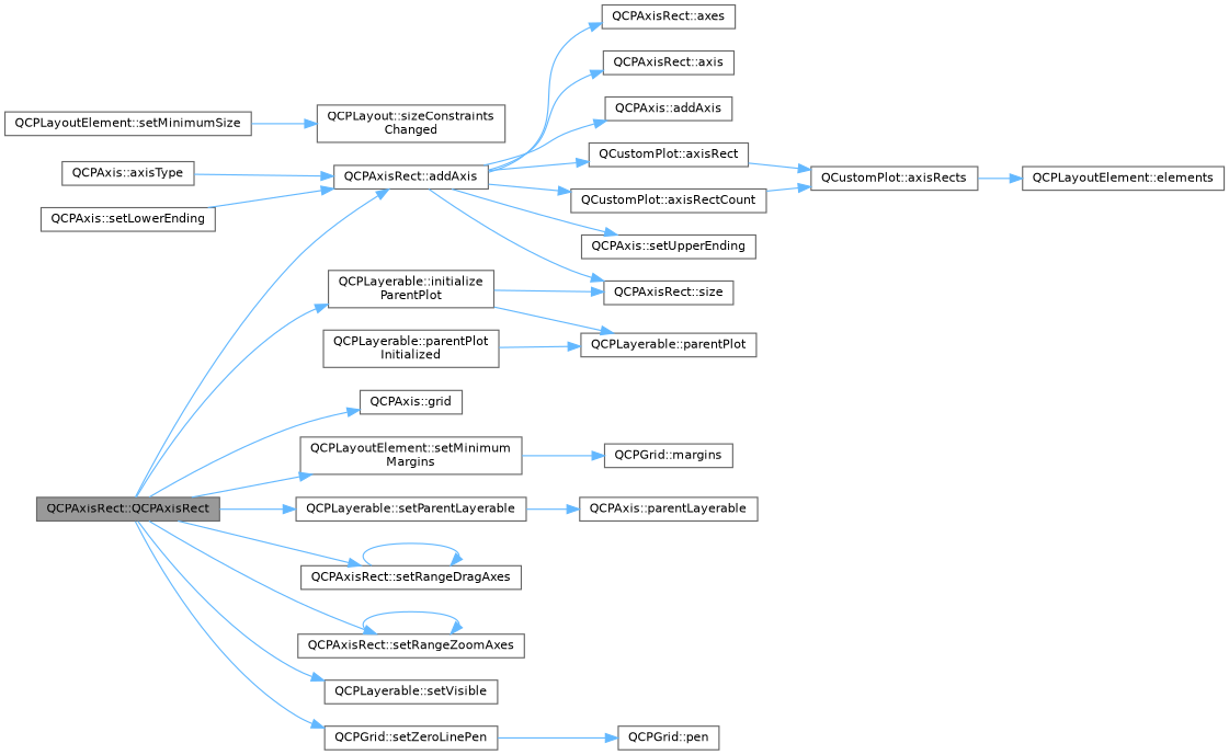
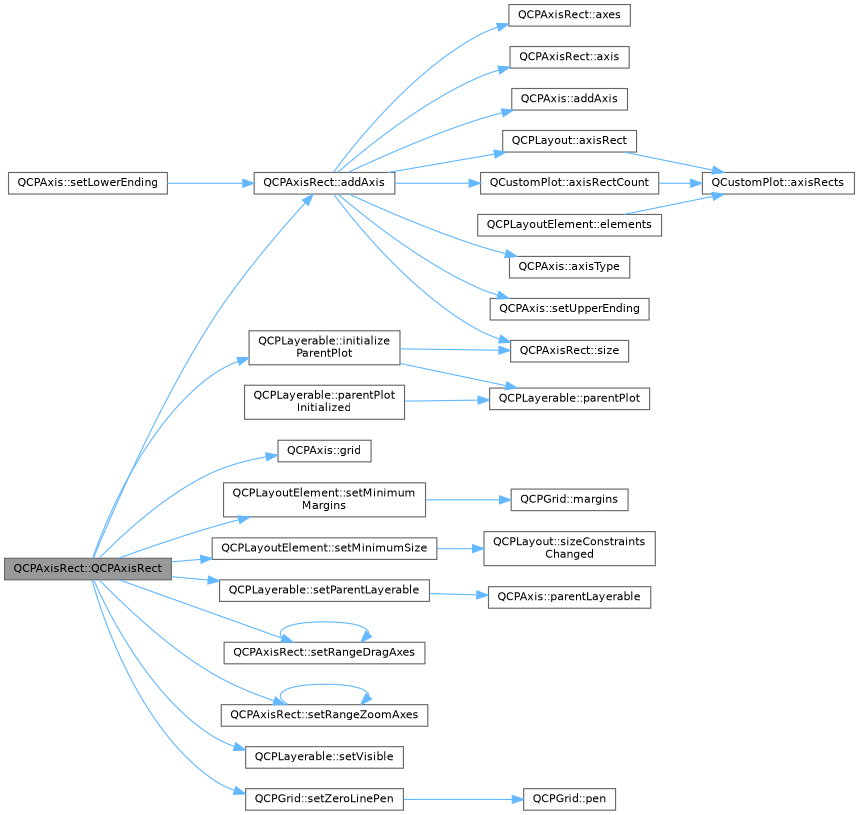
  digraph {
    rankdir=LR
    node [color=grey40 fillcolor=white fontname=Helvetica fontsize=10 shape=box style=filled]
    edge [color=steelblue1 fontname=Helvetica fontsize=10 labelfontname=Helvetica labelfontsize=10 style=solid]
    n1 [color=gray40 fillcolor=grey60 fontcolor=black height=0.2 label="QCPAxisRect::QCPAxisRect" width=0.4]
    n2 [height=0.2 label="QCPAxisRect::addAxis" width=0.4]
    n3 [height=0.2 label="QCPAxis::grid" width=0.4]
    n4 [height=0.2 label="QCPLayerable::initialize\lParentPlot" width=0.4]
    n5 [height=0.2 label="QCPLayoutElement::setMinimum\lMargins" width=0.4]
    n6 [height=0.2 label="QCPLayoutElement::setMinimumSize" width=0.4]
    n7 [height=0.2 label="QCPLayerable::setParentLayerable" width=0.4]
    n8 [height=0.2 label="QCPAxisRect::setRangeDragAxes" width=0.4]
    n9 [height=0.2 label="QCPAxisRect::setRangeZoomAxes" width=0.4]
    n10 [height=0.2 label="QCPLayerable::setVisible" width=0.4]
    n11 [height=0.2 label="QCPGrid::setZeroLinePen" width=0.4]
    n12 [height=0.2 label="QCPAxisRect::axes" width=0.4]
    n13 [height=0.2 label="QCPAxisRect::axis" width=0.4]
    n14 [height=0.2 label="QCPAxis::addAxis" width=0.4]
-   n15 [height=0.2 label="QCustomPlot::axisRect" width=0.4]
+   n15 [height=0.2 label="QCPLayout::axisRect" width=0.4]
    n16 [height=0.2 label="QCustomPlot::axisRectCount" width=0.4]
    n17 [height=0.2 label="QCPAxis::axisType" width=0.4]
    n18 [height=0.2 label="QCPAxis::setUpperEnding" width=0.4]
    n19 [height=0.2 label="QCPAxisRect::size" width=0.4]
    n20 [height=0.2 label="QCPLayerable::parentPlot" width=0.4]
    n21 [height=0.2 label="QCPGrid::margins" width=0.4]
    n22 [height=0.2 label="QCPLayout::sizeConstraints\lChanged" width=0.4]
    n23 [height=0.2 label="QCPAxis::parentLayerable" width=0.4]
    n24 [height=0.2 label="QCPGrid::pen" width=0.4]
    n25 [height=0.2 label="QCustomPlot::axisRects" width=0.4]
    n26 [height=0.2 label="QCPAxis::setLowerEnding" width=0.4]
    n27 [height=0.2 label="QCPLayoutElement::elements" width=0.4]
    n28 [height=0.2 label="QCPLayerable::parentPlot\lInitialized" width=0.4]
    n1 -> n2
    n1 -> n3
    n1 -> n4
    n1 -> n5
+   n1 -> n6
    n1 -> n7
    n1 -> n8
    n1 -> n9
    n1 -> n10
    n1 -> n11
    n2 -> n12
    n2 -> n13
    n2 -> n14
    n2 -> n15
    n2 -> n16
-   n17 -> n2
+   n2 -> n17
    n2 -> n18
    n2 -> n19
    n4 -> n19
    n4 -> n20
    n5 -> n21
    n6 -> n22
    n7 -> n23
    n8 -> n8
    n9 -> n9
    n11 -> n24
    n15 -> n25
    n16 -> n25
-   n25 -> n27
+   n27 -> n25
    n26 -> n2
    n28 -> n20
  }
